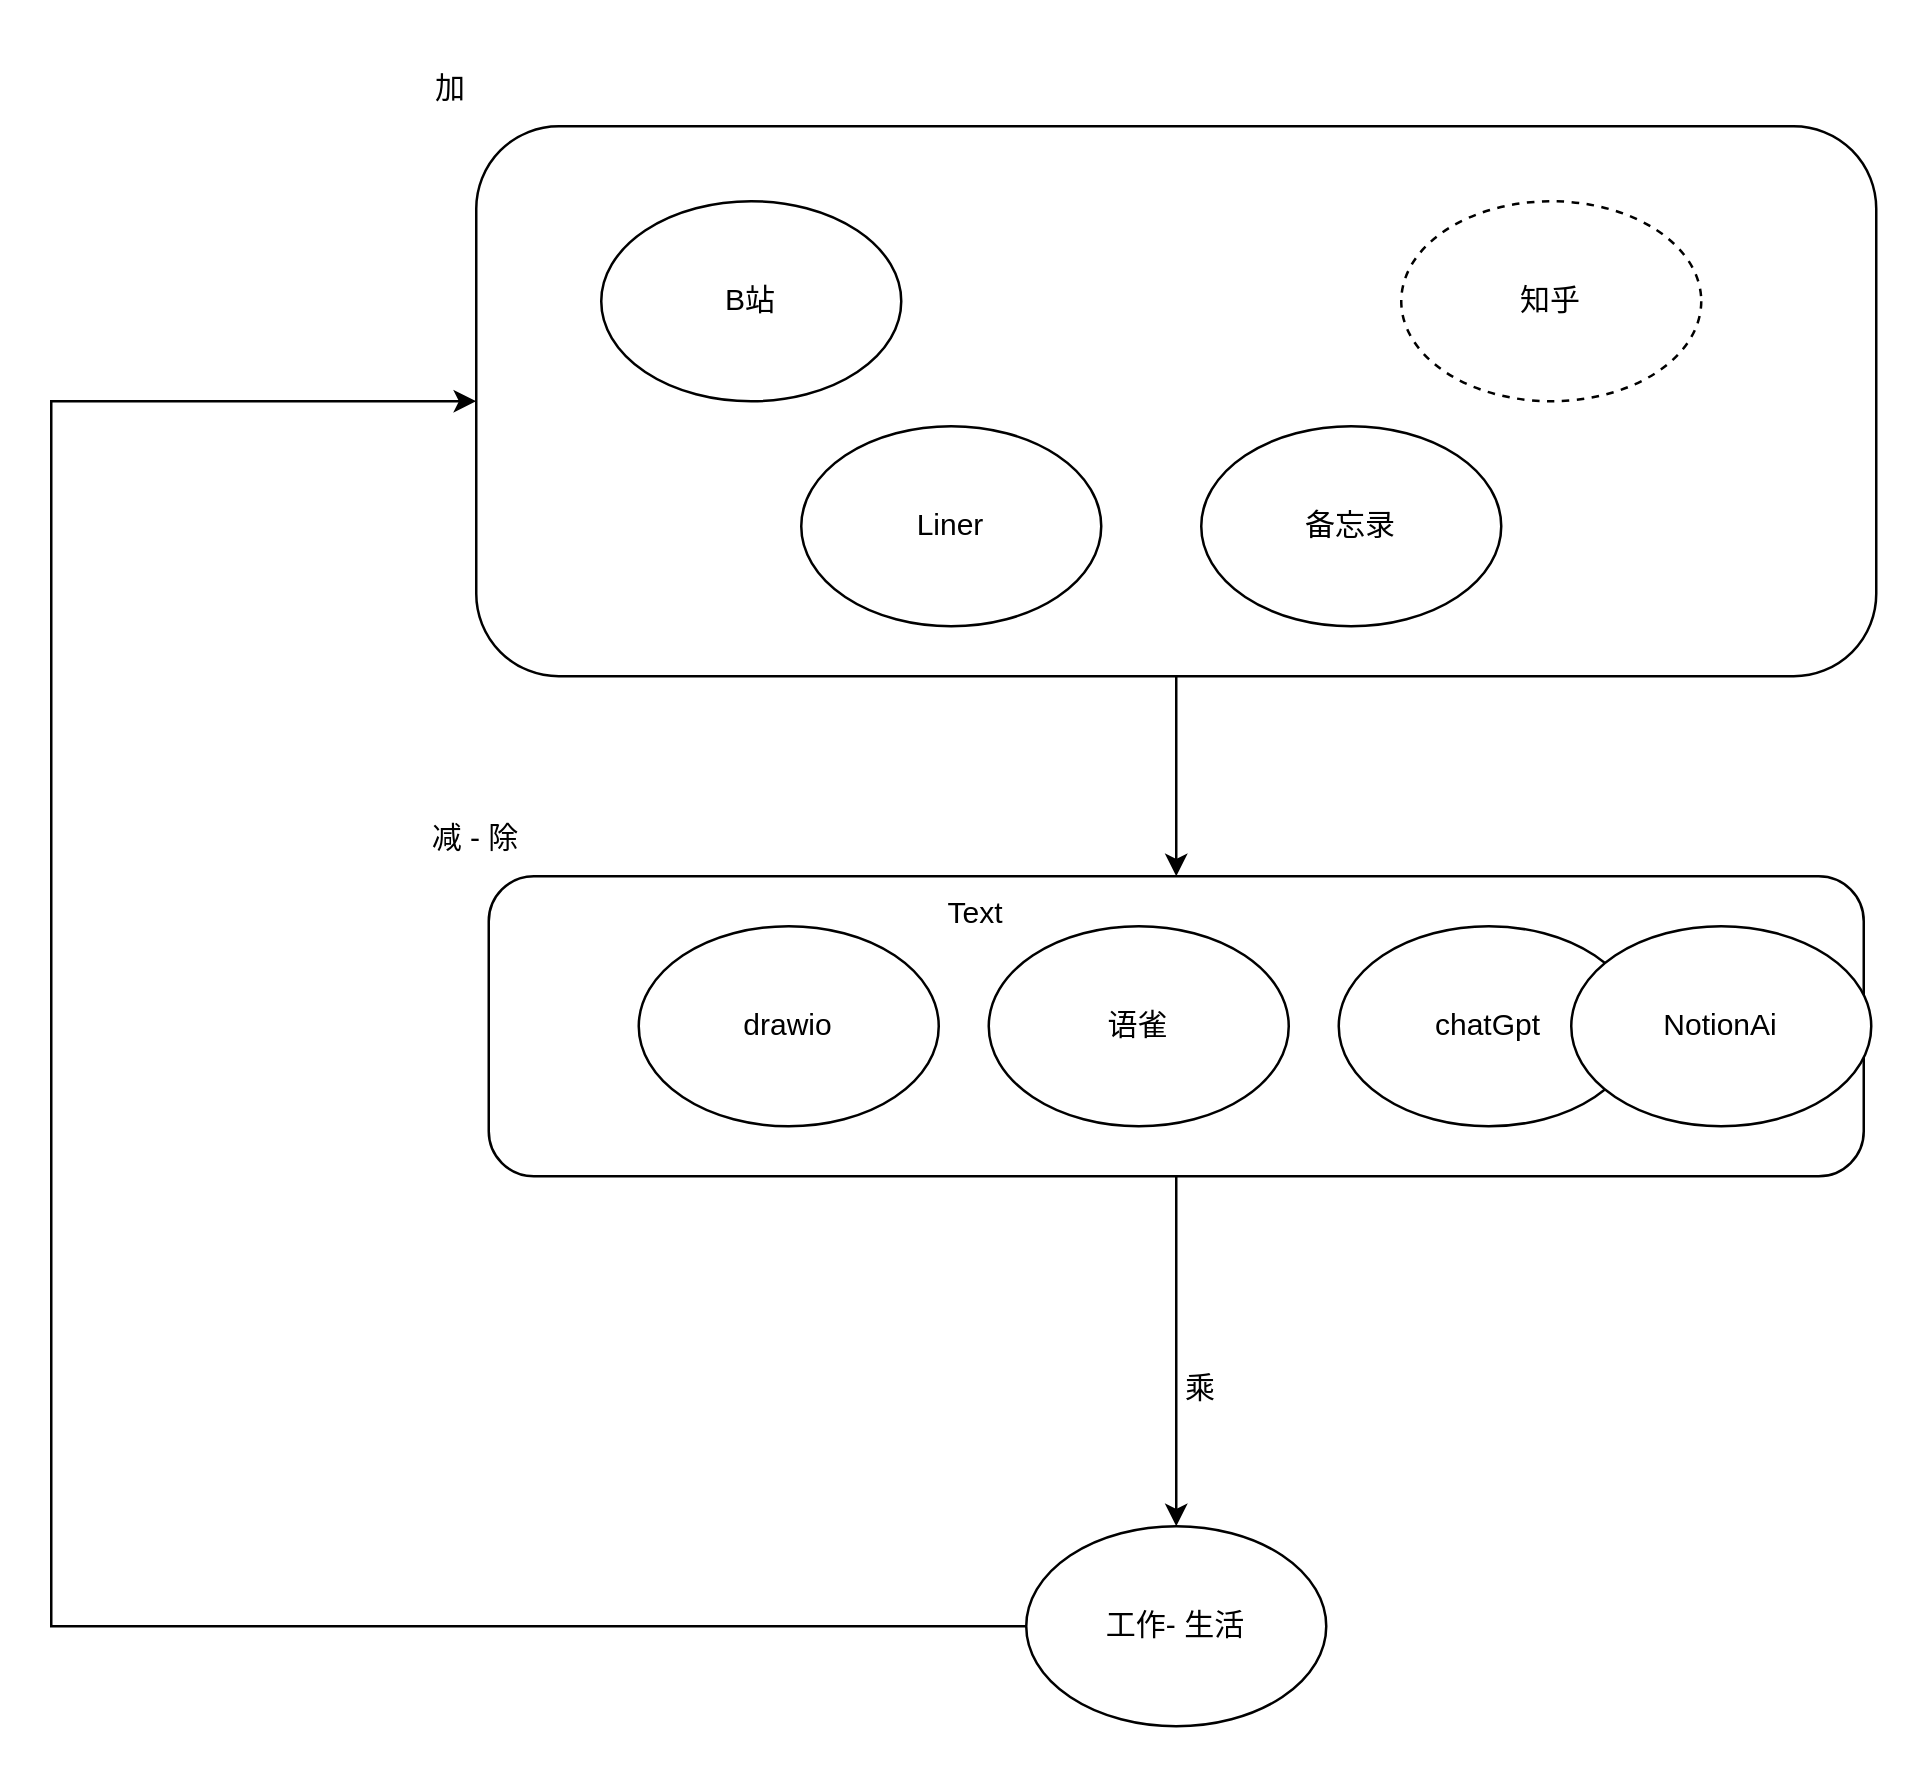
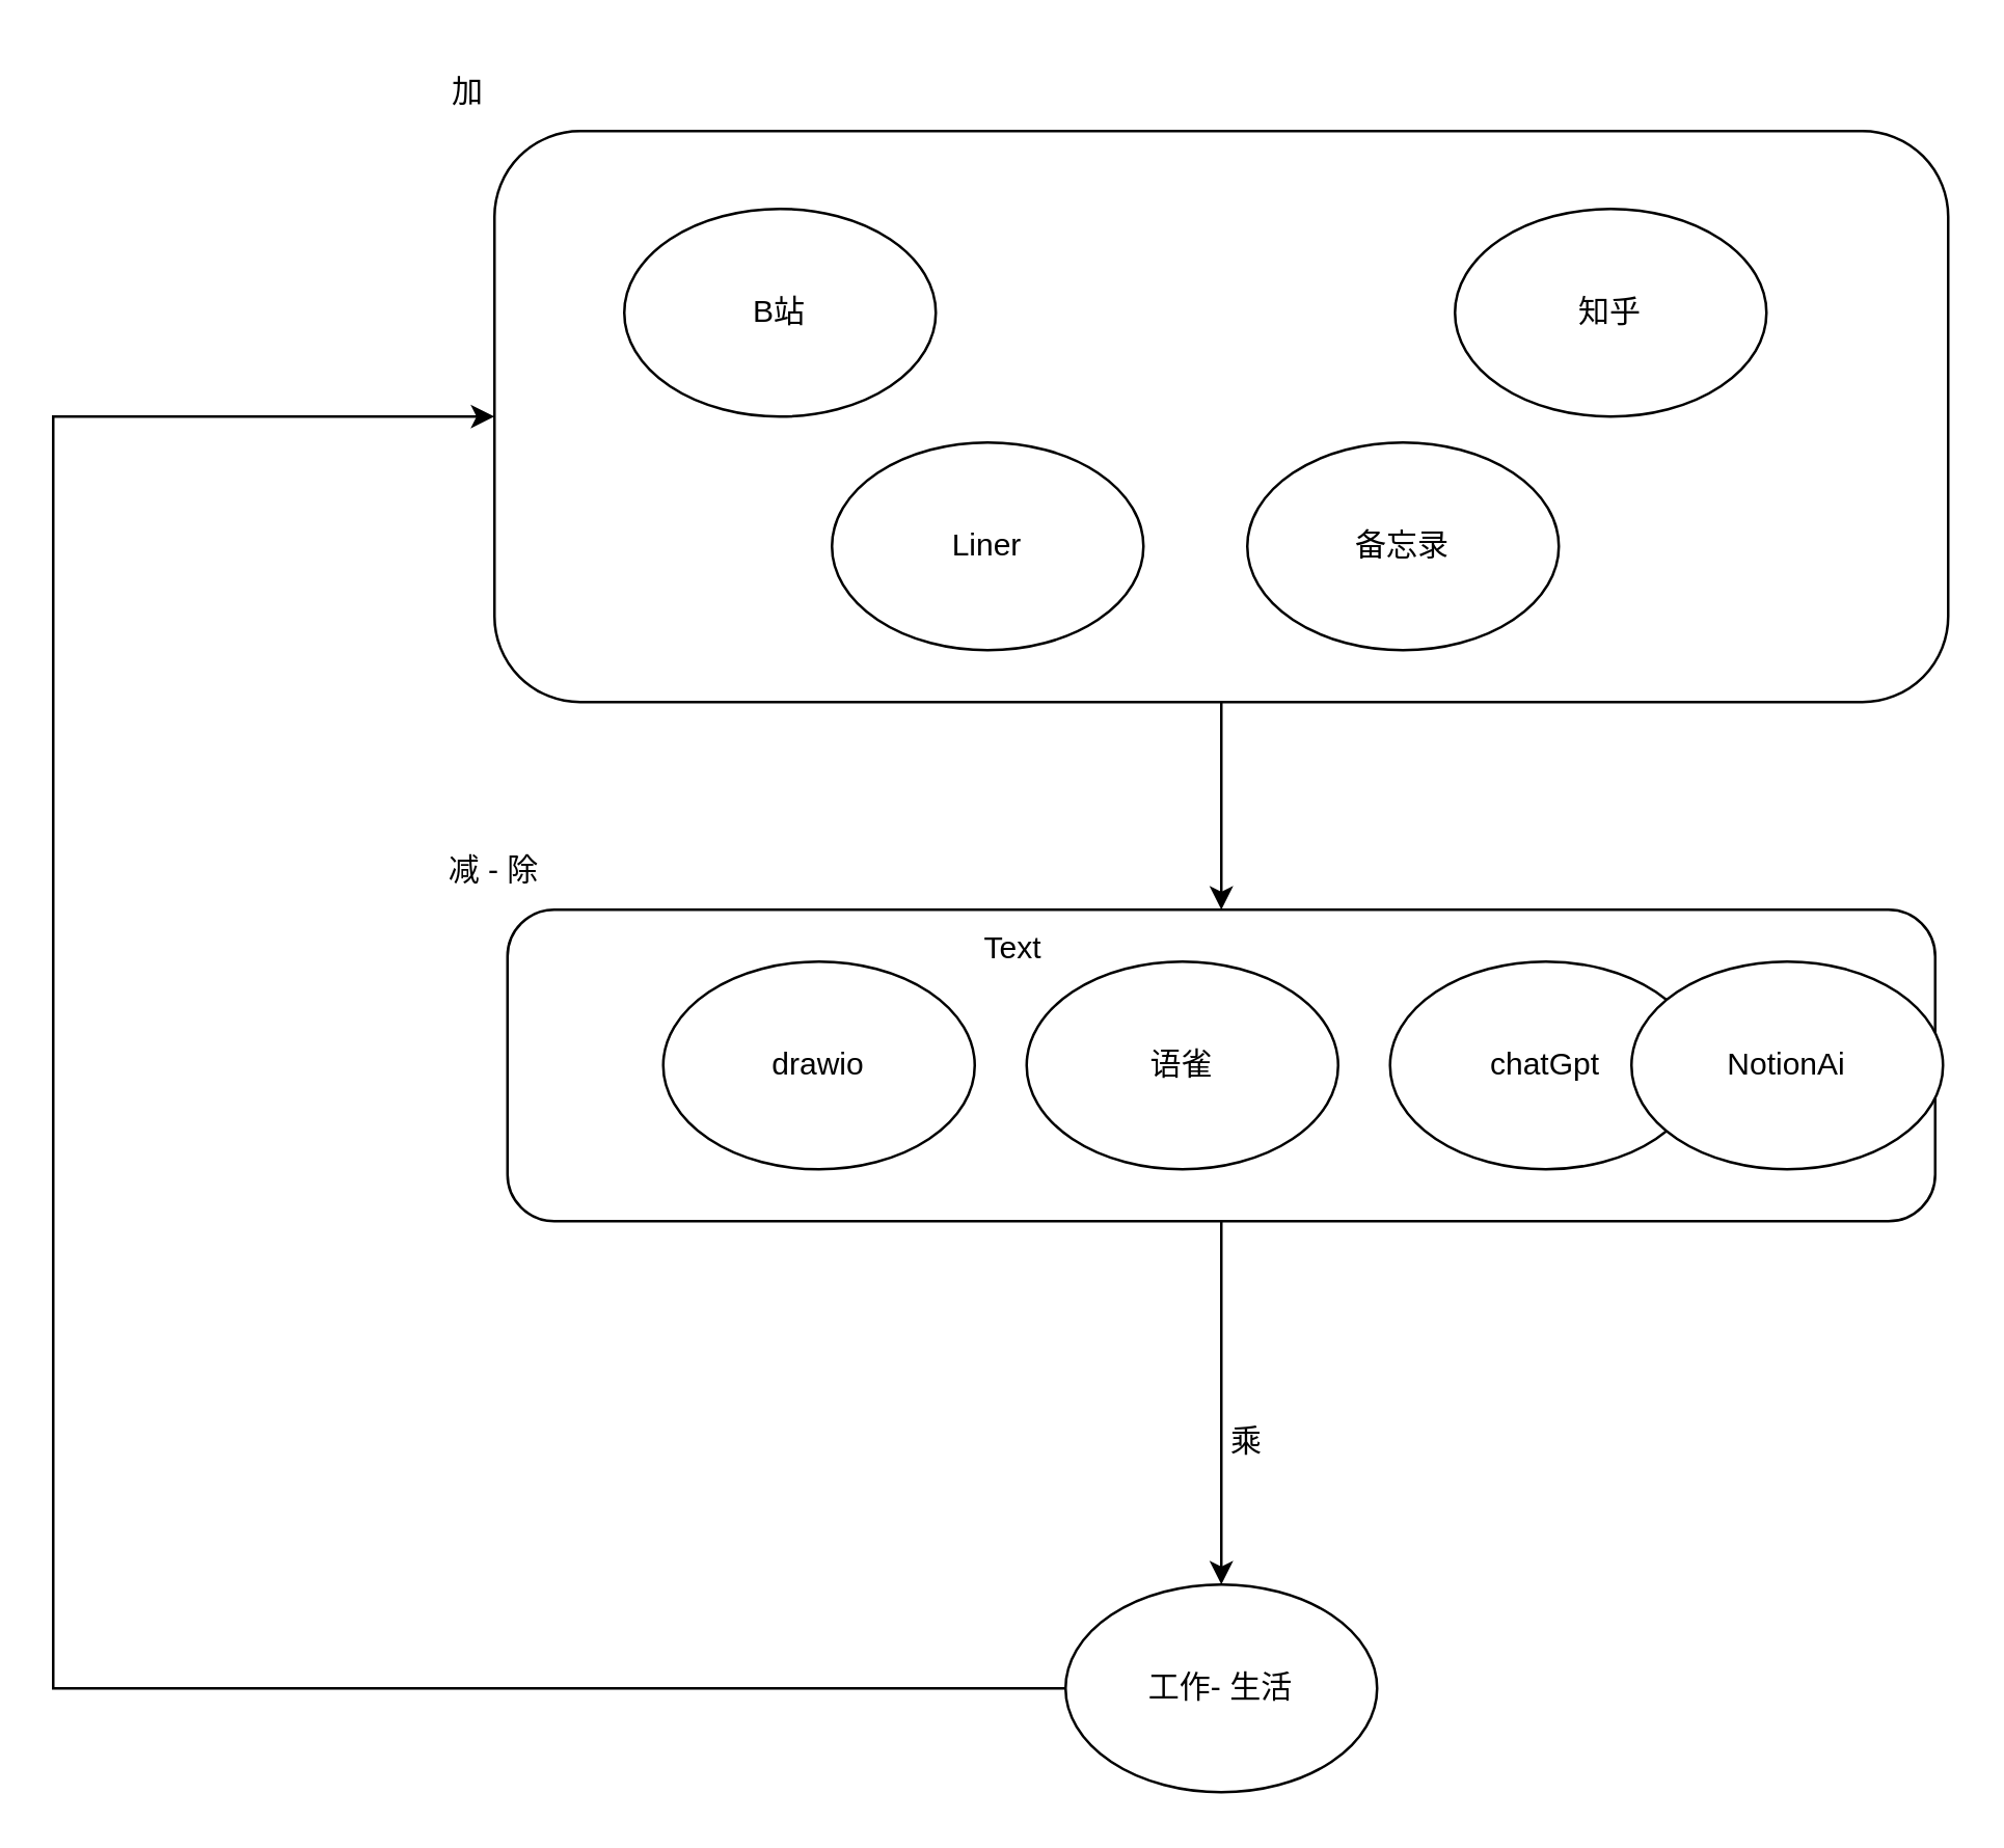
  <mxCell id="0" />
  <mxCell id="1" parent="0" />
  <mxCell id="2" style="edgeStyle=orthogonalEdgeStyle;rounded=0;orthogonalLoop=1;jettySize=auto;html=1;exitX=0.5;exitY=1;exitDx=0;exitDy=0;" edge="1" parent="1" source="3" target="9"><mxGeometry relative="1" as="geometry" /></mxCell>
  <mxCell id="3" value="" style="rounded=1;whiteSpace=wrap;html=1;" parent="1" vertex="1"><mxGeometry x="190" y="50" width="560" height="220" as="geometry" /></mxCell>
  <mxCell id="4" value="Liner" style="ellipse;whiteSpace=wrap;html=1;" parent="1" vertex="1"><mxGeometry x="320" y="170" width="120" height="80" as="geometry" /></mxCell>
  <mxCell id="5" value="备忘录" style="ellipse;whiteSpace=wrap;html=1;" parent="1" vertex="1"><mxGeometry x="480" y="170" width="120" height="80" as="geometry" /></mxCell>
  <mxCell id="6" value="B站" style="ellipse;whiteSpace=wrap;html=1;" parent="1" vertex="1"><mxGeometry x="240" y="80" width="120" height="80" as="geometry" /></mxCell>
- <mxCell id="7" value="知乎" style="ellipse;whiteSpace=wrap;html=1;dashed=1;" parent="1" vertex="1"><mxGeometry x="560" y="80" width="120" height="80" as="geometry" /></mxCell>
+ <mxCell id="7" value="知乎" style="ellipse;whiteSpace=wrap;html=1;" parent="1" vertex="1"><mxGeometry x="560" y="80" width="120" height="80" as="geometry" /></mxCell>
  <mxCell id="8" style="edgeStyle=orthogonalEdgeStyle;rounded=0;orthogonalLoop=1;jettySize=auto;html=1;exitX=0.5;exitY=1;exitDx=0;exitDy=0;" edge="1" parent="1" source="9" target="16"><mxGeometry relative="1" as="geometry" /></mxCell>
  <mxCell id="9" value="" style="rounded=1;whiteSpace=wrap;html=1;" vertex="1" parent="1"><mxGeometry x="195" y="350" width="550" height="120" as="geometry" /></mxCell>
  <mxCell id="10" value="加" style="text;html=1;strokeColor=none;fillColor=none;align=center;verticalAlign=middle;whiteSpace=wrap;rounded=0;" vertex="1" parent="1"><mxGeometry x="150" y="20" width="60" height="30" as="geometry" /></mxCell>
  <mxCell id="11" value="减 - 除" style="text;html=1;strokeColor=none;fillColor=none;align=center;verticalAlign=middle;whiteSpace=wrap;rounded=0;" vertex="1" parent="1"><mxGeometry x="160" y="320" width="60" height="30" as="geometry" /></mxCell>
  <mxCell id="12" value="drawio" style="ellipse;whiteSpace=wrap;html=1;" vertex="1" parent="1"><mxGeometry x="255" y="370" width="120" height="80" as="geometry" /></mxCell>
  <mxCell id="13" value="语雀" style="ellipse;whiteSpace=wrap;html=1;" vertex="1" parent="1"><mxGeometry x="395" y="370" width="120" height="80" as="geometry" /></mxCell>
  <mxCell id="14" value="chatGpt" style="ellipse;whiteSpace=wrap;html=1;" vertex="1" parent="1"><mxGeometry x="535" y="370" width="120" height="80" as="geometry" /></mxCell>
  <mxCell id="15" style="edgeStyle=orthogonalEdgeStyle;rounded=0;orthogonalLoop=1;jettySize=auto;html=1;exitX=0;exitY=0.5;exitDx=0;exitDy=0;entryX=0;entryY=0.5;entryDx=0;entryDy=0;" edge="1" parent="1" source="16" target="3"><mxGeometry relative="1" as="geometry"><Array as="points"><mxPoint x="20" y="650" /><mxPoint x="20" y="160" /></Array></mxGeometry></mxCell>
  <mxCell id="16" value="工作- 生活" style="ellipse;whiteSpace=wrap;html=1;" vertex="1" parent="1"><mxGeometry x="410" y="610" width="120" height="80" as="geometry" /></mxCell>
  <mxCell id="17" value="乘" style="text;html=1;strokeColor=none;fillColor=none;align=center;verticalAlign=middle;whiteSpace=wrap;rounded=0;" vertex="1" parent="1"><mxGeometry x="450" y="540" width="60" height="30" as="geometry" /></mxCell>
  <mxCell id="18" value="Text" style="text;html=1;strokeColor=none;fillColor=none;align=center;verticalAlign=middle;whiteSpace=wrap;rounded=0;" vertex="1" parent="1"><mxGeometry x="360" y="350" width="60" height="30" as="geometry" /></mxCell>
  <mxCell id="19" value="NotionAi" style="ellipse;whiteSpace=wrap;html=1;" vertex="1" parent="1"><mxGeometry x="628" y="370" width="120" height="80" as="geometry" /></mxCell>
